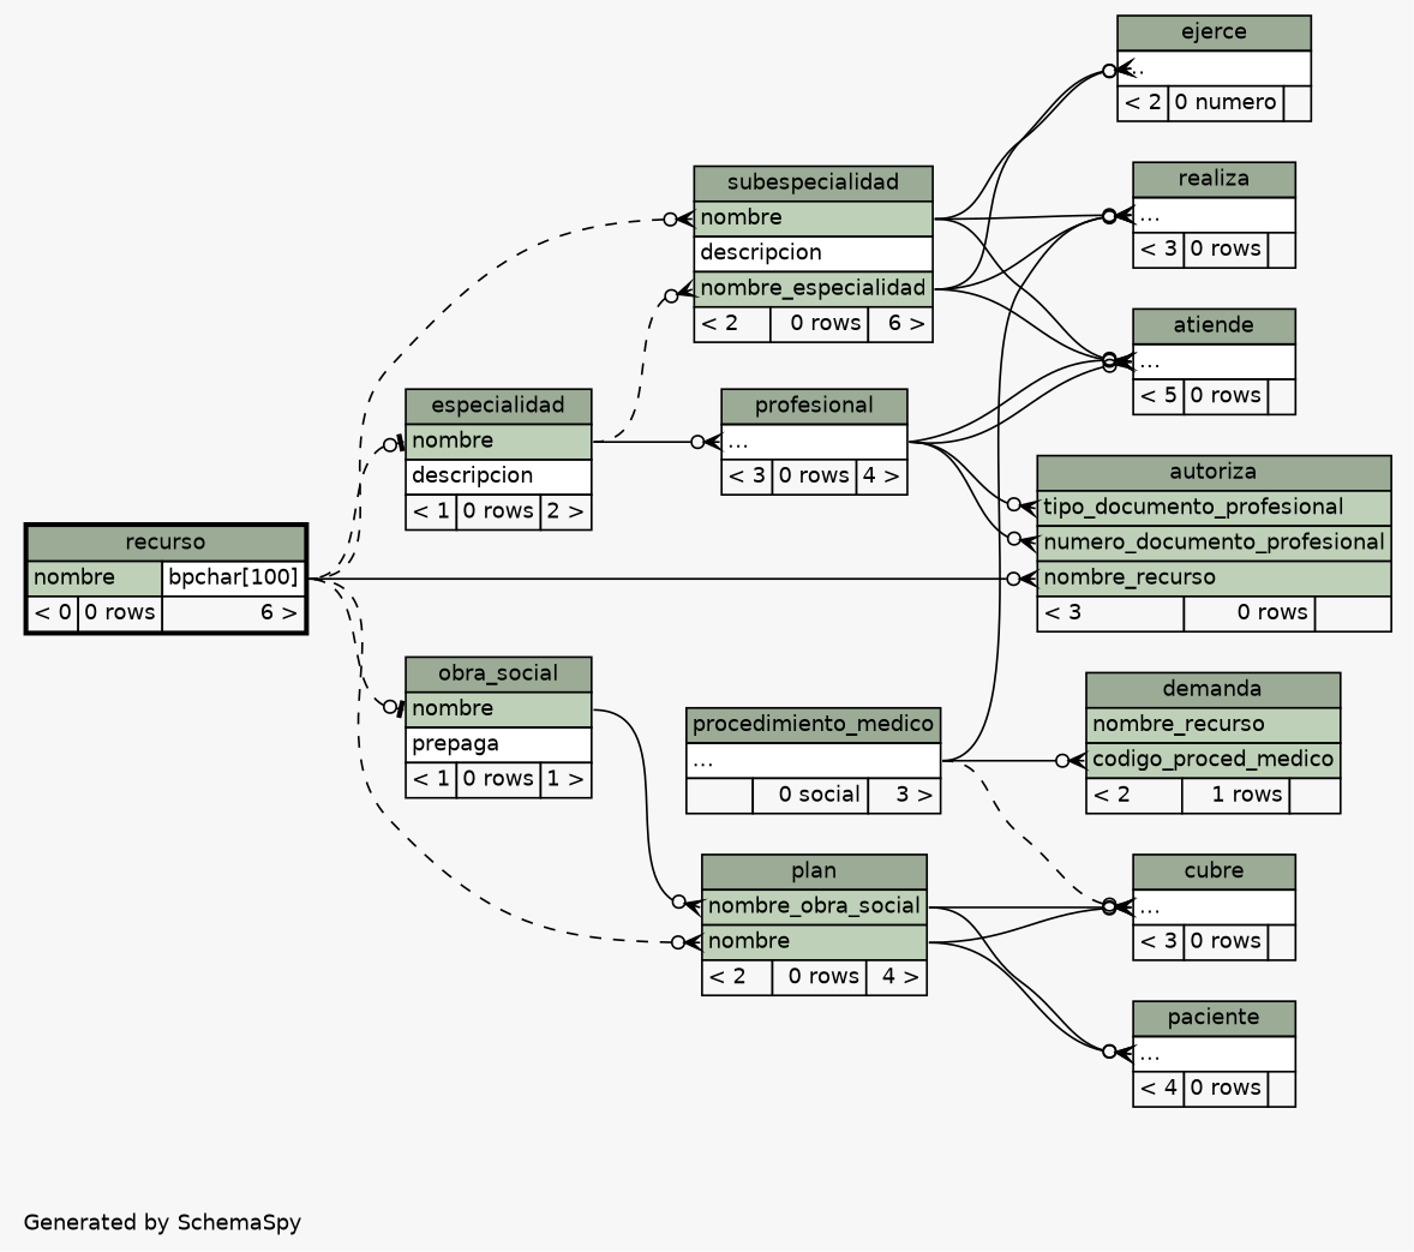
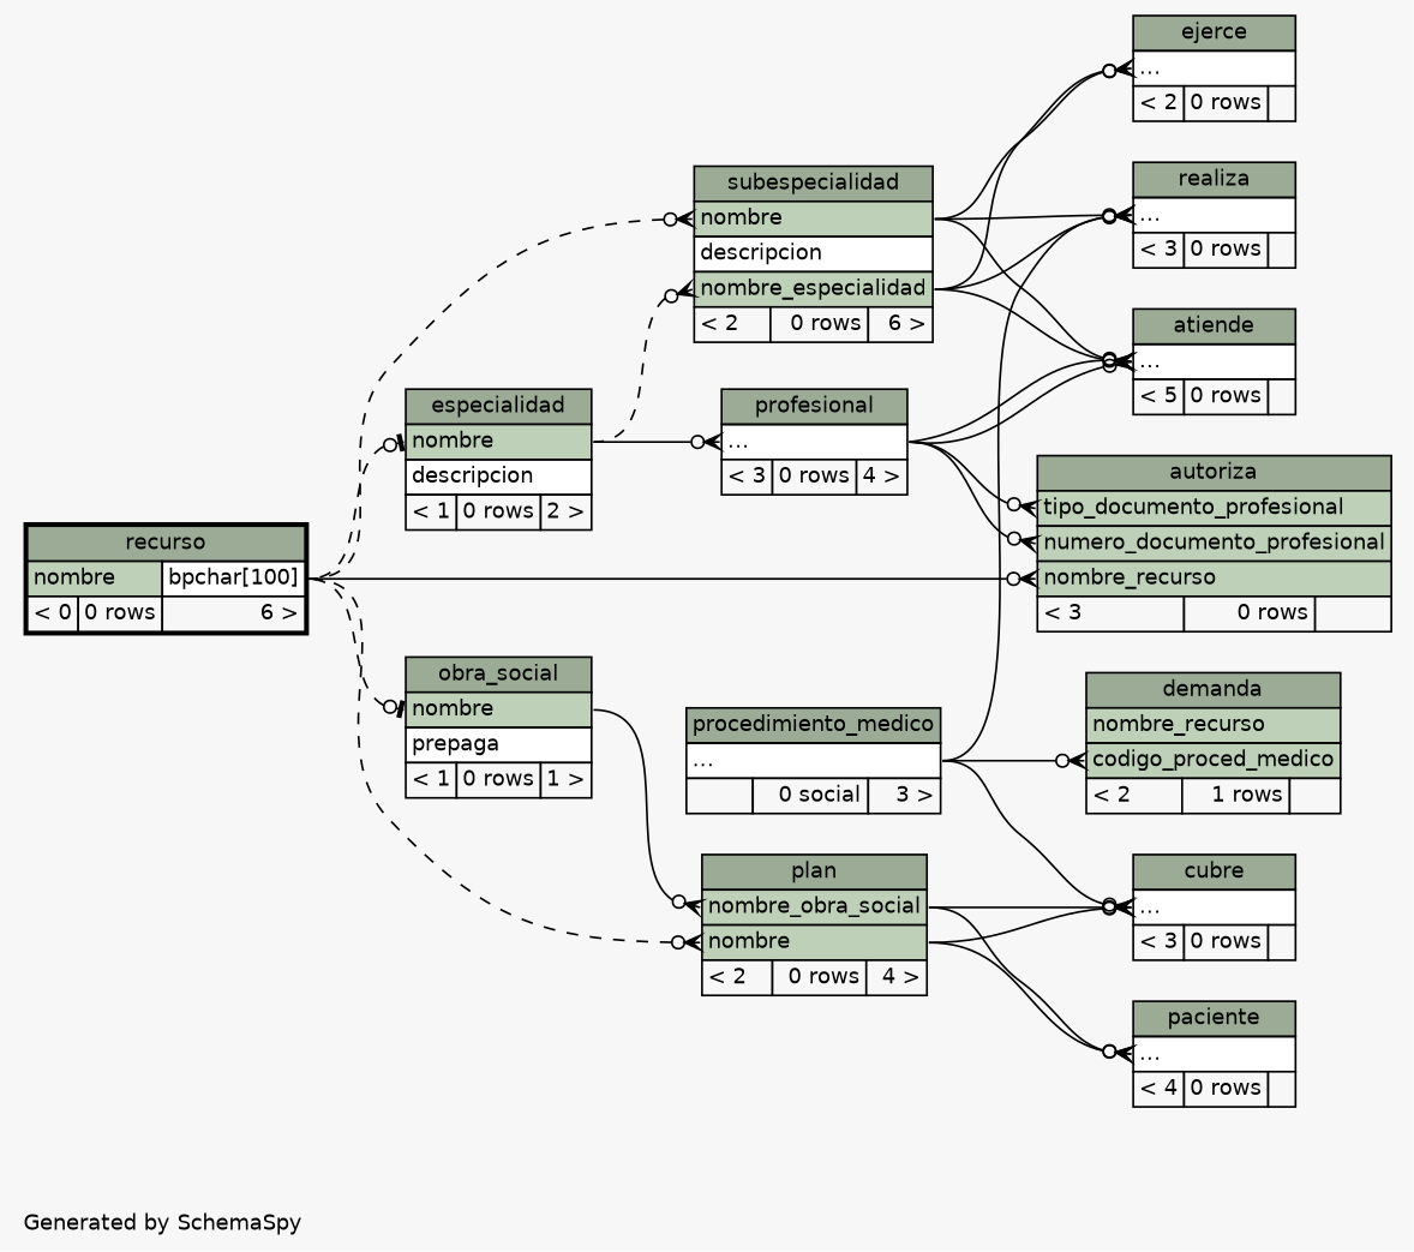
  digraph {
    bgcolor="#f7f7f7"
    fontname=Helvetica
    fontsize=11
    label="\nGenerated by SchemaSpy"
    labeljust=l
    nodesep=0.18
    rankdir=RL
    ranksep=0.46
    node [fontname=Helvetica fontsize=11 shape=plaintext]
    edge [arrowhead=none arrowsize=0.8 arrowtail=crowodot dir=back headport="nombre:e" tailport="elipses:w"]
    n1 [label=<     <TABLE BORDER="0" CELLBORDER="1" CELLSPACING="0" BGCOLOR="#ffffff">       <TR><TD COLSPAN="3" BGCOLOR="#9bab96" ALIGN="CENTER">atiende</TD></TR>       <TR><TD PORT="elipses" COLSPAN="3" ALIGN="LEFT">...</TD></TR>       <TR><TD ALIGN="LEFT" BGCOLOR="#f7f7f7">&lt; 5</TD><TD ALIGN="RIGHT" BGCOLOR="#f7f7f7">0 rows</TD><TD ALIGN="RIGHT" BGCOLOR="#f7f7f7">  </TD></TR>     </TABLE>>]
    n2 [label=<     <TABLE BORDER="0" CELLBORDER="1" CELLSPACING="0" BGCOLOR="#ffffff">       <TR><TD COLSPAN="3" BGCOLOR="#9bab96" ALIGN="CENTER">subespecialidad</TD></TR>       <TR><TD PORT="nombre" COLSPAN="3" BGCOLOR="#bed1b8" ALIGN="LEFT">nombre</TD></TR>       <TR><TD PORT="descripcion" COLSPAN="3" ALIGN="LEFT">descripcion</TD></TR>       <TR><TD PORT="nombre_especialidad" COLSPAN="3" BGCOLOR="#bed1b8" ALIGN="LEFT">nombre_especialidad</TD></TR>       <TR><TD ALIGN="LEFT" BGCOLOR="#f7f7f7">&lt; 2</TD><TD ALIGN="RIGHT" BGCOLOR="#f7f7f7">0 rows</TD><TD ALIGN="RIGHT" BGCOLOR="#f7f7f7">6 &gt;</TD></TR>     </TABLE>>]
    n3 [label=<     <TABLE BORDER="0" CELLBORDER="1" CELLSPACING="0" BGCOLOR="#ffffff">       <TR><TD COLSPAN="3" BGCOLOR="#9bab96" ALIGN="CENTER">profesional</TD></TR>       <TR><TD PORT="elipses" COLSPAN="3" ALIGN="LEFT">...</TD></TR>       <TR><TD ALIGN="LEFT" BGCOLOR="#f7f7f7">&lt; 3</TD><TD ALIGN="RIGHT" BGCOLOR="#f7f7f7">0 rows</TD><TD ALIGN="RIGHT" BGCOLOR="#f7f7f7">4 &gt;</TD></TR>     </TABLE>>]
    n4 [label=<     <TABLE BORDER="2" CELLBORDER="1" CELLSPACING="0" BGCOLOR="#ffffff">       <TR><TD COLSPAN="3" BGCOLOR="#9bab96" ALIGN="CENTER">recurso</TD></TR>       <TR><TD PORT="nombre" COLSPAN="2" BGCOLOR="#bed1b8" ALIGN="LEFT">nombre</TD><TD PORT="nombre.type" ALIGN="LEFT">bpchar[100]</TD></TR>       <TR><TD ALIGN="LEFT" BGCOLOR="#f7f7f7">&lt; 0</TD><TD ALIGN="RIGHT" BGCOLOR="#f7f7f7">0 rows</TD><TD ALIGN="RIGHT" BGCOLOR="#f7f7f7">6 &gt;</TD></TR>     </TABLE>>]
    n5 [label=<     <TABLE BORDER="0" CELLBORDER="1" CELLSPACING="0" BGCOLOR="#ffffff">       <TR><TD COLSPAN="3" BGCOLOR="#9bab96" ALIGN="CENTER">especialidad</TD></TR>       <TR><TD PORT="nombre" COLSPAN="3" BGCOLOR="#bed1b8" ALIGN="LEFT">nombre</TD></TR>       <TR><TD PORT="descripcion" COLSPAN="3" ALIGN="LEFT">descripcion</TD></TR>       <TR><TD ALIGN="LEFT" BGCOLOR="#f7f7f7">&lt; 1</TD><TD ALIGN="RIGHT" BGCOLOR="#f7f7f7">0 rows</TD><TD ALIGN="RIGHT" BGCOLOR="#f7f7f7">2 &gt;</TD></TR>     </TABLE>>]
    n6 [label=<     <TABLE BORDER="0" CELLBORDER="1" CELLSPACING="0" BGCOLOR="#ffffff">       <TR><TD COLSPAN="3" BGCOLOR="#9bab96" ALIGN="CENTER">autoriza</TD></TR>       <TR><TD PORT="tipo_documento_profesional" COLSPAN="3" BGCOLOR="#bed1b8" ALIGN="LEFT">tipo_documento_profesional</TD></TR>       <TR><TD PORT="numero_documento_profesional" COLSPAN="3" BGCOLOR="#bed1b8" ALIGN="LEFT">numero_documento_profesional</TD></TR>       <TR><TD PORT="nombre_recurso" COLSPAN="3" BGCOLOR="#bed1b8" ALIGN="LEFT">nombre_recurso</TD></TR>       <TR><TD ALIGN="LEFT" BGCOLOR="#f7f7f7">&lt; 3</TD><TD ALIGN="RIGHT" BGCOLOR="#f7f7f7">0 rows</TD><TD ALIGN="RIGHT" BGCOLOR="#f7f7f7">  </TD></TR>     </TABLE>>]
    n7 [label=<     <TABLE BORDER="0" CELLBORDER="1" CELLSPACING="0" BGCOLOR="#ffffff">       <TR><TD COLSPAN="3" BGCOLOR="#9bab96" ALIGN="CENTER">cubre</TD></TR>       <TR><TD PORT="elipses" COLSPAN="3" ALIGN="LEFT">...</TD></TR>       <TR><TD ALIGN="LEFT" BGCOLOR="#f7f7f7">&lt; 3</TD><TD ALIGN="RIGHT" BGCOLOR="#f7f7f7">0 rows</TD><TD ALIGN="RIGHT" BGCOLOR="#f7f7f7">  </TD></TR>     </TABLE>>]
    n8 [label=<     <TABLE BORDER="0" CELLBORDER="1" CELLSPACING="0" BGCOLOR="#ffffff">       <TR><TD COLSPAN="3" BGCOLOR="#9bab96" ALIGN="CENTER">procedimiento_medico</TD></TR>       <TR><TD PORT="elipses" COLSPAN="3" ALIGN="LEFT">...</TD></TR>       <TR><TD ALIGN="LEFT" BGCOLOR="#f7f7f7">  </TD><TD ALIGN="RIGHT" BGCOLOR="#f7f7f7">0 social</TD><TD ALIGN="RIGHT" BGCOLOR="#f7f7f7">3 &gt;</TD></TR>     </TABLE>>]
    n9 [label=<     <TABLE BORDER="0" CELLBORDER="1" CELLSPACING="0" BGCOLOR="#ffffff">       <TR><TD COLSPAN="3" BGCOLOR="#9bab96" ALIGN="CENTER">plan</TD></TR>       <TR><TD PORT="nombre_obra_social" COLSPAN="3" BGCOLOR="#bed1b8" ALIGN="LEFT">nombre_obra_social</TD></TR>       <TR><TD PORT="nombre" COLSPAN="3" BGCOLOR="#bed1b8" ALIGN="LEFT">nombre</TD></TR>       <TR><TD ALIGN="LEFT" BGCOLOR="#f7f7f7">&lt; 2</TD><TD ALIGN="RIGHT" BGCOLOR="#f7f7f7">0 rows</TD><TD ALIGN="RIGHT" BGCOLOR="#f7f7f7">4 &gt;</TD></TR>     </TABLE>>]
    n10 [label=<     <TABLE BORDER="0" CELLBORDER="1" CELLSPACING="0" BGCOLOR="#ffffff">       <TR><TD COLSPAN="3" BGCOLOR="#9bab96" ALIGN="CENTER">obra_social</TD></TR>       <TR><TD PORT="nombre" COLSPAN="3" BGCOLOR="#bed1b8" ALIGN="LEFT">nombre</TD></TR>       <TR><TD PORT="prepaga" COLSPAN="3" ALIGN="LEFT">prepaga</TD></TR>       <TR><TD ALIGN="LEFT" BGCOLOR="#f7f7f7">&lt; 1</TD><TD ALIGN="RIGHT" BGCOLOR="#f7f7f7">0 rows</TD><TD ALIGN="RIGHT" BGCOLOR="#f7f7f7">1 &gt;</TD></TR>     </TABLE>>]
    n11 [label=<     <TABLE BORDER="0" CELLBORDER="1" CELLSPACING="0" BGCOLOR="#ffffff">       <TR><TD COLSPAN="3" BGCOLOR="#9bab96" ALIGN="CENTER">demanda</TD></TR>       <TR><TD PORT="nombre_recurso" COLSPAN="3" BGCOLOR="#bed1b8" ALIGN="LEFT">nombre_recurso</TD></TR>       <TR><TD PORT="codigo_proced_medico" COLSPAN="3" BGCOLOR="#bed1b8" ALIGN="LEFT">codigo_proced_medico</TD></TR>       <TR><TD ALIGN="LEFT" BGCOLOR="#f7f7f7">&lt; 2</TD><TD ALIGN="RIGHT" BGCOLOR="#f7f7f7">1 rows</TD><TD ALIGN="RIGHT" BGCOLOR="#f7f7f7">  </TD></TR>     </TABLE>>]
-   n12 [label=<     <TABLE BORDER="0" CELLBORDER="1" CELLSPACING="0" BGCOLOR="#ffffff">       <TR><TD COLSPAN="3" BGCOLOR="#9bab96" ALIGN="CENTER">ejerce</TD></TR>       <TR><TD PORT="elipses" COLSPAN="3" ALIGN="LEFT">...</TD></TR>       <TR><TD ALIGN="LEFT" BGCOLOR="#f7f7f7">&lt; 2</TD><TD ALIGN="RIGHT" BGCOLOR="#f7f7f7">0 numero</TD><TD ALIGN="RIGHT" BGCOLOR="#f7f7f7">  </TD></TR>     </TABLE>>]
+   n12 [label=<     <TABLE BORDER="0" CELLBORDER="1" CELLSPACING="0" BGCOLOR="#ffffff">       <TR><TD COLSPAN="3" BGCOLOR="#9bab96" ALIGN="CENTER">ejerce</TD></TR>       <TR><TD PORT="elipses" COLSPAN="3" ALIGN="LEFT">...</TD></TR>       <TR><TD ALIGN="LEFT" BGCOLOR="#f7f7f7">&lt; 2</TD><TD ALIGN="RIGHT" BGCOLOR="#f7f7f7">0 rows</TD><TD ALIGN="RIGHT" BGCOLOR="#f7f7f7">  </TD></TR>     </TABLE>>]
    n13 [label=<     <TABLE BORDER="0" CELLBORDER="1" CELLSPACING="0" BGCOLOR="#ffffff">       <TR><TD COLSPAN="3" BGCOLOR="#9bab96" ALIGN="CENTER">paciente</TD></TR>       <TR><TD PORT="elipses" COLSPAN="3" ALIGN="LEFT">...</TD></TR>       <TR><TD ALIGN="LEFT" BGCOLOR="#f7f7f7">&lt; 4</TD><TD ALIGN="RIGHT" BGCOLOR="#f7f7f7">0 rows</TD><TD ALIGN="RIGHT" BGCOLOR="#f7f7f7">  </TD></TR>     </TABLE>>]
    n14 [label=<     <TABLE BORDER="0" CELLBORDER="1" CELLSPACING="0" BGCOLOR="#ffffff">       <TR><TD COLSPAN="3" BGCOLOR="#9bab96" ALIGN="CENTER">realiza</TD></TR>       <TR><TD PORT="elipses" COLSPAN="3" ALIGN="LEFT">...</TD></TR>       <TR><TD ALIGN="LEFT" BGCOLOR="#f7f7f7">&lt; 3</TD><TD ALIGN="RIGHT" BGCOLOR="#f7f7f7">0 rows</TD><TD ALIGN="RIGHT" BGCOLOR="#f7f7f7">  </TD></TR>     </TABLE>>]
    n1 -> n2 [headport="nombre_especialidad:e"]
    n1 -> n2
    n1 -> n3 [headport="elipses:e"]
    n1 -> n3 [headport="elipses:e"]
    n2 -> n4 [headport="nombre.type:e" style=dashed tailport="nombre:w"]
    n2 -> n5 [style=dashed tailport="nombre_especialidad:w"]
    n3 -> n5
    n5 -> n4 [arrowtail=teeodot headport="nombre.type:e" style=dashed tailport="nombre:w"]
    n6 -> n3 [headport="elipses:e" tailport="numero_documento_profesional:w"]
    n6 -> n3 [headport="elipses:e" tailport="tipo_documento_profesional:w"]
    n6 -> n4 [headport="nombre.type:e" tailport="nombre_recurso:w"]
-   n7 -> n8 [headport="elipses:e" style=dashed]
+   n7 -> n8 [headport="elipses:e"]
    n7 -> n9
    n7 -> n9 [headport="nombre_obra_social:e"]
    n9 -> n4 [headport="nombre.type:e" style=dashed tailport="nombre:w"]
    n9 -> n10 [tailport="nombre_obra_social:w"]
    n10 -> n4 [arrowtail=teeodot headport="nombre.type:e" style=dashed tailport="nombre:w"]
    n11 -> n8 [headport="elipses:e" tailport="codigo_proced_medico:w"]
    n12 -> n2 [headport="nombre_especialidad:e"]
    n12 -> n2
    n13 -> n9
    n13 -> n9 [headport="nombre_obra_social:e"]
    n14 -> n2 [headport="nombre_especialidad:e"]
    n14 -> n2
    n14 -> n8 [headport="elipses:e"]
  }
